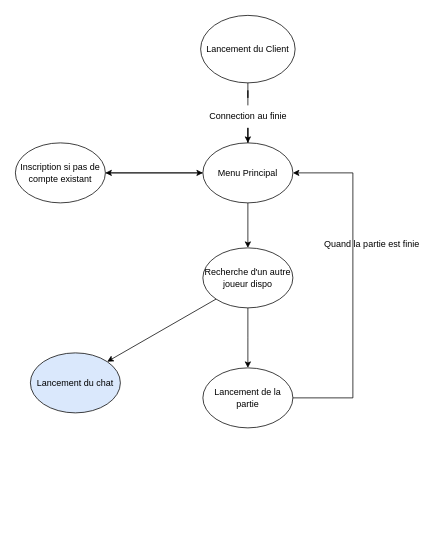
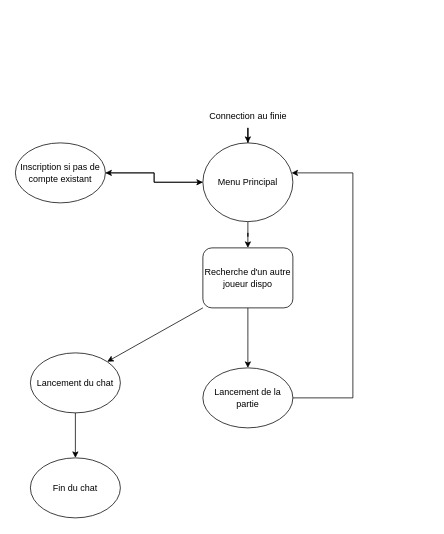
  <mxCell id="0" />
  <mxCell id="1" parent="0" />
  <mxCell id="2" style="edgeStyle=orthogonalEdgeStyle;rounded=0;orthogonalLoop=1;jettySize=auto;html=1;startArrow=none;" edge="1" parent="1" source="14" target="6"><mxGeometry relative="1" as="geometry" /></mxCell>
- <mxCell id="3" value="Lancement du Client" style="ellipse;whiteSpace=wrap;html=1;" vertex="1" parent="1"><mxGeometry x="267" y="20" width="126" height="90" as="geometry" /></mxCell>
  <mxCell id="4" style="edgeStyle=orthogonalEdgeStyle;rounded=0;orthogonalLoop=1;jettySize=auto;html=1;" edge="1" parent="1" source="6" target="8"><mxGeometry relative="1" as="geometry" /></mxCell>
  <mxCell id="5" style="edgeStyle=orthogonalEdgeStyle;rounded=0;orthogonalLoop=1;jettySize=auto;html=1;" edge="1" parent="1" source="6" target="10"><mxGeometry relative="1" as="geometry" /></mxCell>
- <mxCell id="6" value="Menu Principal" style="ellipse;whiteSpace=wrap;html=1;" vertex="1" parent="1"><mxGeometry x="270" y="190" width="120" height="80" as="geometry" /></mxCell>
+ <mxCell id="6" value="Menu Principal" style="ellipse;whiteSpace=wrap;html=1;" vertex="1" parent="1"><mxGeometry x="270" y="190" width="120" height="105" as="geometry" /></mxCell>
  <mxCell id="7" style="edgeStyle=orthogonalEdgeStyle;rounded=0;orthogonalLoop=1;jettySize=auto;html=1;" edge="1" parent="1" source="8" target="6"><mxGeometry relative="1" as="geometry" /></mxCell>
  <mxCell id="8" value="Inscription si pas de compte existant" style="ellipse;whiteSpace=wrap;html=1;" vertex="1" parent="1"><mxGeometry x="20" y="190" width="120" height="80" as="geometry" /></mxCell>
  <mxCell id="9" style="edgeStyle=orthogonalEdgeStyle;rounded=0;orthogonalLoop=1;jettySize=auto;html=1;" edge="1" parent="1" source="10"><mxGeometry relative="1" as="geometry"><mxPoint x="330" y="490" as="targetPoint" /></mxGeometry></mxCell>
- <mxCell id="10" value="Recherche d'un autre joueur dispo" style="ellipse;whiteSpace=wrap;html=1;" vertex="1" parent="1"><mxGeometry x="270" y="330" width="120" height="80" as="geometry" /></mxCell>
+ <mxCell id="10" value="Recherche d'un autre joueur dispo" style="whiteSpace=wrap;html=1;rounded=1;" vertex="1" parent="1"><mxGeometry x="270" y="330" width="120" height="80" as="geometry" /></mxCell>
  <mxCell id="11" style="edgeStyle=orthogonalEdgeStyle;rounded=0;orthogonalLoop=1;jettySize=auto;html=1;" edge="1" parent="1" source="12" target="6"><mxGeometry relative="1" as="geometry"><mxPoint x="400" y="230" as="targetPoint" /><Array as="points"><mxPoint x="470" y="530" /><mxPoint x="470" y="230" /></Array></mxGeometry></mxCell>
  <mxCell id="12" value="Lancement de la partie" style="ellipse;whiteSpace=wrap;html=1;" vertex="1" parent="1"><mxGeometry x="270" y="490" width="120" height="80" as="geometry" /></mxCell>
- <mxCell id="13" value="Quand la partie est finie" style="text;html=1;align=center;verticalAlign=middle;resizable=0;points=[];autosize=1;strokeColor=none;fillColor=none;" vertex="1" parent="1"><mxGeometry x="420" y="310" width="150" height="30" as="geometry" /></mxCell>
  <mxCell id="14" value="Connection au finie" style="text;html=1;align=center;verticalAlign=middle;resizable=0;points=[];autosize=1;strokeColor=none;fillColor=none;" vertex="1" parent="1"><mxGeometry x="260" y="140" width="140" height="30" as="geometry" /></mxCell>
- <mxCell id="15" value="" style="edgeStyle=orthogonalEdgeStyle;rounded=0;orthogonalLoop=1;jettySize=auto;html=1;endArrow=none;" edge="1" parent="1" source="3" target="14"><mxGeometry relative="1" as="geometry"><mxPoint x="330" y="110" as="sourcePoint" /><mxPoint x="330" y="190" as="targetPoint" /></mxGeometry></mxCell>
  <mxCell id="16" value="" style="endArrow=classic;html=1;rounded=0;exitX=0;exitY=1;exitDx=0;exitDy=0;entryX=1;entryY=0;entryDx=0;entryDy=0;" edge="1" parent="1" source="10" target="17"><mxGeometry width="50" height="50" relative="1" as="geometry"><mxPoint x="460" y="330" as="sourcePoint" /><mxPoint x="110" y="350" as="targetPoint" /></mxGeometry></mxCell>
- <mxCell id="17" value="Lancement du chat" style="ellipse;whiteSpace=wrap;html=1;fillColor=#dae8fc;" vertex="1" parent="1"><mxGeometry x="40" y="470" width="120" height="80" as="geometry" /></mxCell>
+ <mxCell id="17" value="Lancement du chat" style="ellipse;whiteSpace=wrap;html=1;" vertex="1" parent="1"><mxGeometry x="40" y="470" width="120" height="80" as="geometry" /></mxCell>
+ <mxCell id="18" value="" style="endArrow=classic;html=1;rounded=0;exitX=0.5;exitY=1;exitDx=0;exitDy=0;" edge="1" parent="1" source="17" target="19"><mxGeometry width="50" height="50" relative="1" as="geometry"><mxPoint x="460" y="430" as="sourcePoint" /><mxPoint x="100" y="610" as="targetPoint" /></mxGeometry></mxCell>
+ <mxCell id="19" value="Fin du chat" style="ellipse;whiteSpace=wrap;html=1;" vertex="1" parent="1"><mxGeometry x="40" y="610" width="120" height="80" as="geometry" /></mxCell>
